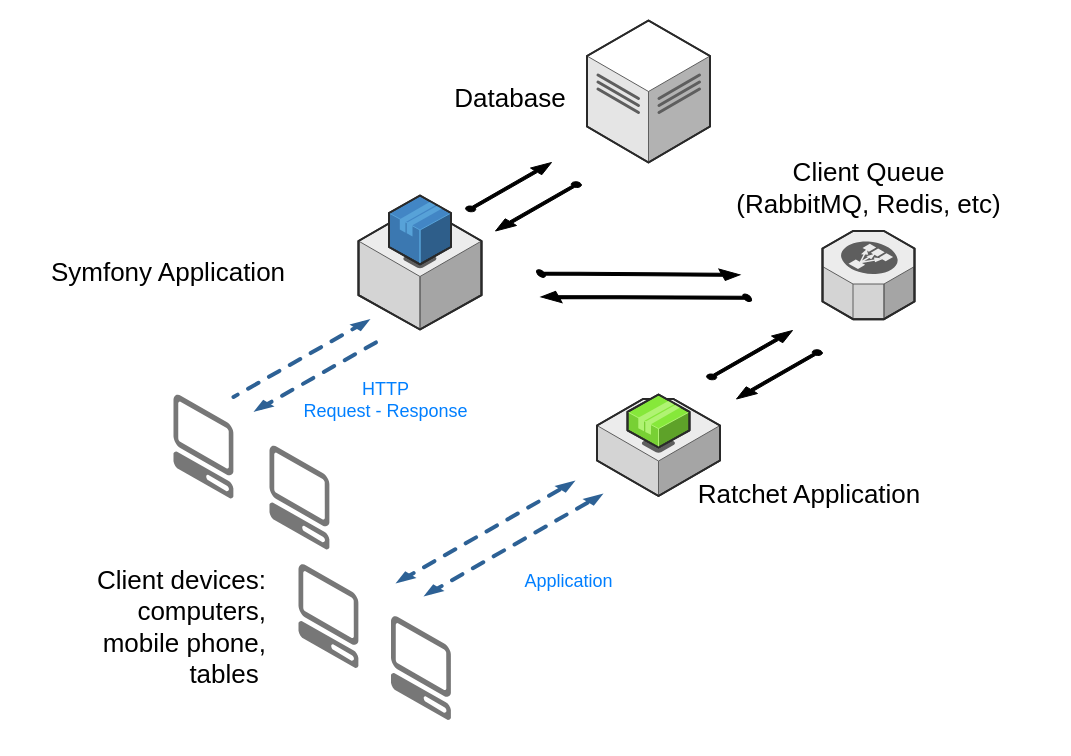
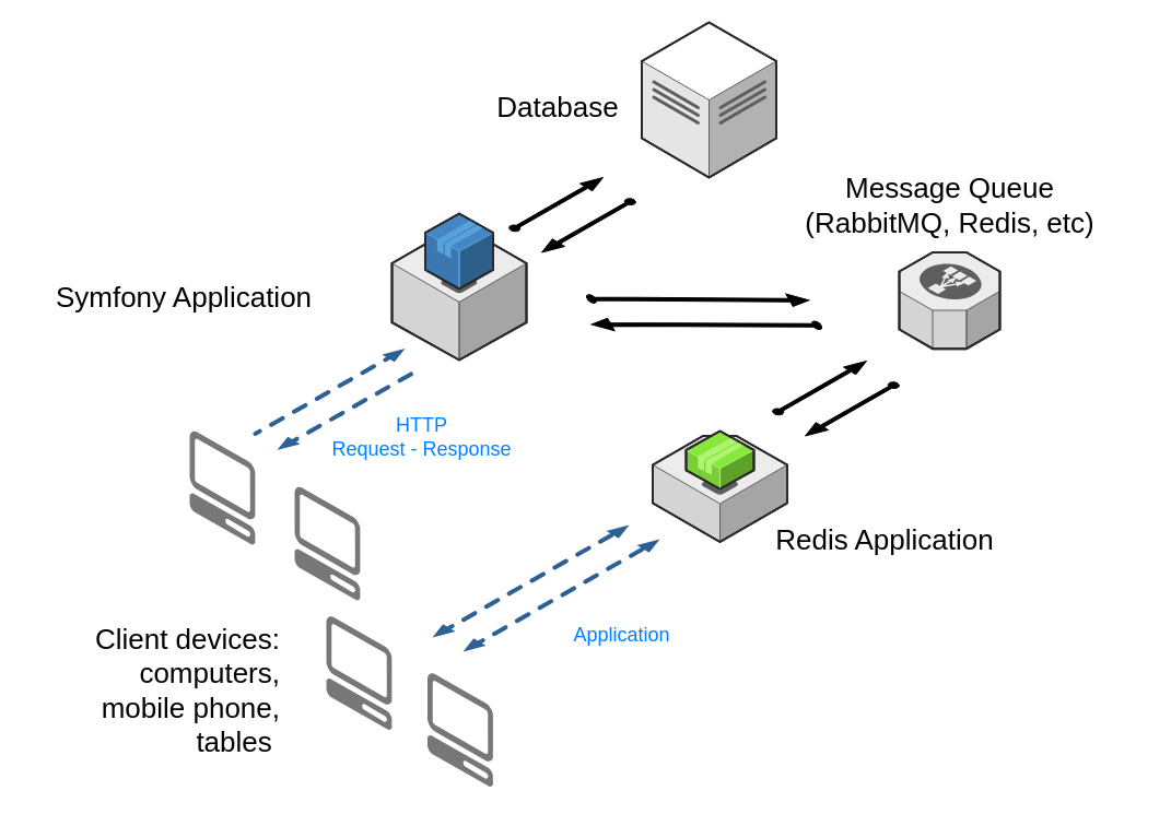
  <mxCell id="0" />
  <mxCell id="1" parent="0" />
  <mxCell id="2" value="" style="verticalLabelPosition=bottom;html=1;verticalAlign=top;strokeWidth=1;align=center;outlineConnect=0;dashed=0;outlineConnect=0;shape=mxgraph.aws3d.instance;fillColor=#ECECEC;strokeColor=#5E5E5E;aspect=fixed;" vertex="1" parent="1"><mxGeometry x="596.5" y="398.5" width="123" height="97" as="geometry" /></mxCell>
  <mxCell id="3" value="" style="verticalLabelPosition=bottom;html=1;verticalAlign=top;strokeWidth=1;align=center;outlineConnect=0;dashed=0;outlineConnect=0;shape=mxgraph.aws3d.dataCenter;fillColor=#ffffff;strokeColor=#5E5E5E;aspect=fixed;" vertex="1" parent="1"><mxGeometry x="586.5" y="20" width="123" height="142" as="geometry" /></mxCell>
  <mxCell id="4" value="" style="verticalLabelPosition=bottom;html=1;verticalAlign=top;strokeWidth=1;align=center;outlineConnect=0;dashed=0;outlineConnect=0;shape=mxgraph.aws3d.client;aspect=fixed;strokeColor=none;fillColor=#777777;" vertex="1" parent="1"><mxGeometry x="173" y="394" width="60" height="104" as="geometry" /></mxCell>
  <mxCell id="5" value="" style="verticalLabelPosition=bottom;html=1;verticalAlign=top;strokeWidth=1;align=center;outlineConnect=0;dashed=0;outlineConnect=0;shape=mxgraph.aws3d.application_server;fillColor=#ECECEC;strokeColor=#5E5E5E;aspect=fixed;" vertex="1" parent="1"><mxGeometry x="358" y="205" width="123" height="124" as="geometry" /></mxCell>
  <mxCell id="6" value="" style="verticalLabelPosition=bottom;html=1;verticalAlign=top;strokeWidth=1;align=center;outlineConnect=0;dashed=0;outlineConnect=0;shape=mxgraph.aws3d.elasticLoadBalancing;fillColor=#ECECEC;strokeColor=#5E5E5E;aspect=fixed;" vertex="1" parent="1"><mxGeometry x="822" y="230.5" width="92" height="88.17" as="geometry" /></mxCell>
  <mxCell id="7" value="" style="verticalLabelPosition=bottom;html=1;verticalAlign=top;strokeWidth=1;align=center;outlineConnect=0;dashed=0;outlineConnect=0;shape=mxgraph.aws3d.client;aspect=fixed;strokeColor=none;fillColor=#777777;" vertex="1" parent="1"><mxGeometry x="269" y="445" width="60" height="104" as="geometry" /></mxCell>
  <mxCell id="8" value="" style="verticalLabelPosition=bottom;html=1;verticalAlign=top;strokeWidth=1;align=center;outlineConnect=0;dashed=0;outlineConnect=0;shape=mxgraph.aws3d.client;aspect=fixed;strokeColor=none;fillColor=#777777;" vertex="1" parent="1"><mxGeometry x="390.5" y="615.5" width="60" height="104" as="geometry" /></mxCell>
  <mxCell id="9" value="" style="verticalLabelPosition=bottom;html=1;verticalAlign=top;strokeWidth=1;align=center;outlineConnect=0;dashed=0;outlineConnect=0;shape=mxgraph.aws3d.client;aspect=fixed;strokeColor=none;fillColor=#777777;" vertex="1" parent="1"><mxGeometry x="298" y="563.5" width="60" height="104" as="geometry" /></mxCell>
  <mxCell id="10" value="" style="verticalLabelPosition=bottom;html=1;verticalAlign=top;strokeWidth=1;align=center;outlineConnect=0;dashed=0;outlineConnect=0;shape=mxgraph.aws3d.dashedEdgeDouble;fillColor=#000000;aspect=fixed;direction=west;flipH=1;" vertex="1" parent="1"><mxGeometry x="395" y="480" width="180" height="103" as="geometry" /></mxCell>
  <mxCell id="11" value="" style="group" vertex="1" connectable="0" parent="1"><mxGeometry x="465" y="162" width="116" height="68.5" as="geometry" /></mxCell>
  <mxCell id="12" value="" style="verticalLabelPosition=bottom;html=1;verticalAlign=top;strokeWidth=1;align=center;outlineConnect=0;dashed=0;outlineConnect=0;shape=mxgraph.aws3d.arrowNE;fillColor=#000000;aspect=fixed;" vertex="1" parent="11"><mxGeometry width="86" height="49" as="geometry" /></mxCell>
  <mxCell id="13" value="" style="verticalLabelPosition=bottom;html=1;verticalAlign=top;strokeWidth=1;align=center;outlineConnect=0;dashed=0;outlineConnect=0;shape=mxgraph.aws3d.arrowSW;fillColor=#000000;aspect=fixed;" vertex="1" parent="11"><mxGeometry x="30" y="19.5" width="86" height="49" as="geometry" /></mxCell>
  <mxCell id="14" value="" style="group" vertex="1" connectable="0" parent="1"><mxGeometry x="706" y="330" width="116" height="68.5" as="geometry" /></mxCell>
  <mxCell id="15" value="" style="verticalLabelPosition=bottom;html=1;verticalAlign=top;strokeWidth=1;align=center;outlineConnect=0;dashed=0;outlineConnect=0;shape=mxgraph.aws3d.arrowNE;fillColor=#000000;aspect=fixed;" vertex="1" parent="14"><mxGeometry width="86" height="49" as="geometry" /></mxCell>
  <mxCell id="16" value="" style="verticalLabelPosition=bottom;html=1;verticalAlign=top;strokeWidth=1;align=center;outlineConnect=0;dashed=0;outlineConnect=0;shape=mxgraph.aws3d.arrowSW;fillColor=#000000;aspect=fixed;" vertex="1" parent="14"><mxGeometry x="30" y="19.5" width="86" height="49" as="geometry" /></mxCell>
  <mxCell id="17" value="" style="verticalLabelPosition=bottom;html=1;verticalAlign=top;strokeWidth=1;align=center;outlineConnect=0;dashed=0;outlineConnect=0;shape=mxgraph.aws3d.application2;fillColor=#86E83A;strokeColor=#B0F373;aspect=fixed;" vertex="1" parent="1"><mxGeometry x="627" y="394" width="62" height="53" as="geometry" /></mxCell>
  <mxCell id="18" value="" style="verticalLabelPosition=bottom;html=1;verticalAlign=top;strokeWidth=1;align=center;outlineConnect=0;dashed=0;outlineConnect=0;shape=mxgraph.aws3d.application;fillColor=#4286c5;strokeColor=#57A2D8;aspect=fixed;" vertex="1" parent="1"><mxGeometry x="388.5" y="195" width="62" height="68.8" as="geometry" /></mxCell>
  <mxCell id="19" value="" style="verticalLabelPosition=bottom;html=1;verticalAlign=top;strokeWidth=1;align=center;outlineConnect=0;dashed=0;outlineConnect=0;shape=mxgraph.aws3d.dashedEdgeDouble;fillColor=#000000;aspect=fixed;direction=west;flipH=1;" vertex="1" parent="1"><mxGeometry x="423" y="493" width="180" height="103" as="geometry" /></mxCell>
  <mxCell id="20" value="" style="group" vertex="1" connectable="0" parent="1"><mxGeometry x="548" y="223" width="190.5" height="126.5" as="geometry" /></mxCell>
  <mxCell id="21" value="" style="group" vertex="1" connectable="0" parent="20"><mxGeometry width="190.5" height="126.5" as="geometry" /></mxCell>
  <mxCell id="22" value="" style="verticalLabelPosition=bottom;html=1;verticalAlign=top;strokeWidth=1;align=center;outlineConnect=0;dashed=0;outlineConnect=0;shape=mxgraph.aws3d.arrowSW;fillColor=#000000;aspect=fixed;rotation=30;" vertex="1" parent="21"><mxGeometry x="6.5" y="21.5" width="184" height="105" as="geometry" /></mxCell>
  <mxCell id="23" value="" style="verticalLabelPosition=bottom;html=1;verticalAlign=top;strokeWidth=1;align=center;outlineConnect=0;dashed=0;outlineConnect=0;shape=mxgraph.aws3d.arrowNE;fillColor=#000000;aspect=fixed;rotation=30;" vertex="1" parent="21"><mxGeometry width="178" height="101" as="geometry" /></mxCell>
  <mxCell id="24" value="" style="group" vertex="1" connectable="0" parent="1"><mxGeometry x="233" y="318.5" width="152" height="93" as="geometry" /></mxCell>
  <mxCell id="25" value="" style="verticalLabelPosition=bottom;html=1;verticalAlign=top;strokeWidth=1;align=center;outlineConnect=0;dashed=0;outlineConnect=0;shape=mxgraph.aws3d.dashedEdge;fillColor=#000000;aspect=fixed;" vertex="1" parent="24"><mxGeometry width="137" height="78" as="geometry" /></mxCell>
  <mxCell id="26" value="" style="verticalLabelPosition=bottom;html=1;verticalAlign=top;strokeWidth=1;align=center;outlineConnect=0;dashed=0;outlineConnect=0;shape=mxgraph.aws3d.dashedEdge;fillColor=#000000;aspect=fixed;flipH=1;flipV=1;" vertex="1" parent="24"><mxGeometry x="20" y="18" width="132" height="75" as="geometry" /></mxCell>
  <mxCell id="27" value="&lt;div style=&quot;font-size: 26px;&quot;&gt;Symfony Application&lt;/div&gt;&lt;div style=&quot;font-size: 26px;&quot;&gt;&lt;br style=&quot;font-size: 26px;&quot;&gt;&lt;/div&gt;" style="text;html=1;strokeColor=none;fillColor=none;align=center;verticalAlign=middle;whiteSpace=wrap;rounded=0;fontSize=26;" vertex="1" parent="1"><mxGeometry x="47" y="264" width="242" height="48" as="geometry" /></mxCell>
- <mxCell id="28" value="&lt;div style=&quot;font-size: 26px;&quot;&gt;Ratchet Application&lt;/div&gt;&lt;div style=&quot;font-size: 26px;&quot;&gt;&lt;br style=&quot;font-size: 26px;&quot;&gt;&lt;/div&gt;" style="text;html=1;strokeColor=none;fillColor=none;align=center;verticalAlign=middle;whiteSpace=wrap;rounded=0;fontSize=26;" vertex="1" parent="1"><mxGeometry x="687.5" y="455.5" width="242" height="108" as="geometry" /></mxCell>
- <mxCell id="29" value="&lt;div style=&quot;font-size: 26px&quot;&gt;Client Queue &lt;br&gt;&lt;/div&gt;&lt;div style=&quot;font-size: 26px&quot;&gt;(RabbitMQ, Redis, etc)&lt;/div&gt;" style="text;html=1;strokeColor=none;fillColor=none;align=center;verticalAlign=middle;whiteSpace=wrap;rounded=0;fontSize=26;" vertex="1" parent="1"><mxGeometry x="687.5" y="153" width="361" height="70" as="geometry" /></mxCell>
+ <mxCell id="28" value="&lt;div style=&quot;font-size: 26px;&quot;&gt;Redis Application&lt;/div&gt;&lt;div style=&quot;font-size: 26px;&quot;&gt;&lt;br style=&quot;font-size: 26px;&quot;&gt;&lt;/div&gt;" style="text;html=1;strokeColor=none;fillColor=none;align=center;verticalAlign=middle;whiteSpace=wrap;rounded=0;fontSize=26;" vertex="1" parent="1"><mxGeometry x="687.5" y="455.5" width="242" height="108" as="geometry" /></mxCell>
+ <mxCell id="29" value="&lt;div style=&quot;font-size: 26px&quot;&gt;Message Queue &lt;br&gt;&lt;/div&gt;&lt;div style=&quot;font-size: 26px&quot;&gt;(RabbitMQ, Redis, etc)&lt;/div&gt;" style="text;html=1;strokeColor=none;fillColor=none;align=center;verticalAlign=middle;whiteSpace=wrap;rounded=0;fontSize=26;" vertex="1" parent="1"><mxGeometry x="687.5" y="153" width="361" height="70" as="geometry" /></mxCell>
  <mxCell id="30" value="&lt;div style=&quot;font-size: 26px;&quot;&gt;Database&lt;/div&gt;" style="text;html=1;strokeColor=none;fillColor=none;align=center;verticalAlign=middle;whiteSpace=wrap;rounded=0;fontSize=26;" vertex="1" parent="1"><mxGeometry x="388.5" y="43.5" width="242" height="108" as="geometry" /></mxCell>
- <mxCell id="31" value="&lt;div style=&quot;font-size: 26px&quot;&gt;Client devices:&lt;br style=&quot;font-size: 26px&quot;&gt;&lt;/div&gt;&lt;div style=&quot;font-size: 26px&quot;&gt;computers, &lt;br style=&quot;font-size: 26px&quot;&gt;&lt;/div&gt;&lt;div style=&quot;font-size: 26px&quot;&gt;mobile phone, &lt;br style=&quot;font-size: 26px&quot;&gt;&lt;/div&gt;&lt;div style=&quot;font-size: 26px&quot;&gt;tables&amp;nbsp;&lt;/div&gt;" style="text;html=1;strokeColor=none;fillColor=none;align=right;verticalAlign=middle;whiteSpace=wrap;rounded=0;fontSize=26;" vertex="1" parent="1"><mxGeometry x="20" y="520" width="248" height="214" as="geometry" /></mxCell>
+ <mxCell id="31" value="&lt;div style=&quot;font-size: 26px&quot;&gt;Client devices:&lt;br style=&quot;font-size: 26px&quot;&gt;&lt;/div&gt;&lt;div style=&quot;font-size: 26px&quot;&gt;computers, &lt;br style=&quot;font-size: 26px&quot;&gt;&lt;/div&gt;&lt;div style=&quot;font-size: 26px&quot;&gt;mobile phone, &lt;br style=&quot;font-size: 26px&quot;&gt;&lt;/div&gt;&lt;div style=&quot;font-size: 26px&quot;&gt;tables&amp;nbsp;&lt;/div&gt;" style="text;html=1;strokeColor=none;fillColor=none;align=right;verticalAlign=middle;whiteSpace=wrap;rounded=0;fontSize=26;" vertex="1" parent="1"><mxGeometry x="10" y="525" width="248" height="214" as="geometry" /></mxCell>
  <mxCell id="32" value="&lt;div style=&quot;font-size: 18px&quot;&gt;&lt;font style=&quot;font-size: 18px&quot;&gt;HTTP&lt;/font&gt;&lt;/div&gt;&lt;div style=&quot;font-size: 18px&quot;&gt;&lt;font style=&quot;font-size: 18px&quot;&gt;Request - Response&lt;/font&gt;&lt;/div&gt;" style="text;html=1;strokeColor=none;fillColor=none;align=center;verticalAlign=middle;whiteSpace=wrap;rounded=0;fontSize=26;fontColor=#007FFF;" vertex="1" parent="1"><mxGeometry x="204.5" y="365" width="361" height="70" as="geometry" /></mxCell>
  <mxCell id="33" value="&lt;font style=&quot;font-size: 18px&quot;&gt;Application&lt;/font&gt;" style="text;html=1;strokeColor=none;fillColor=none;align=center;verticalAlign=middle;whiteSpace=wrap;rounded=0;fontSize=26;fontColor=#007FFF;" vertex="1" parent="1"><mxGeometry x="388" y="542.5" width="361" height="70" as="geometry" /></mxCell>
